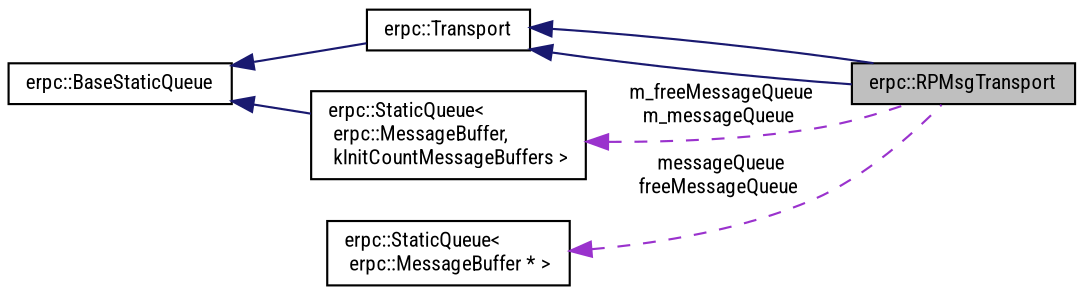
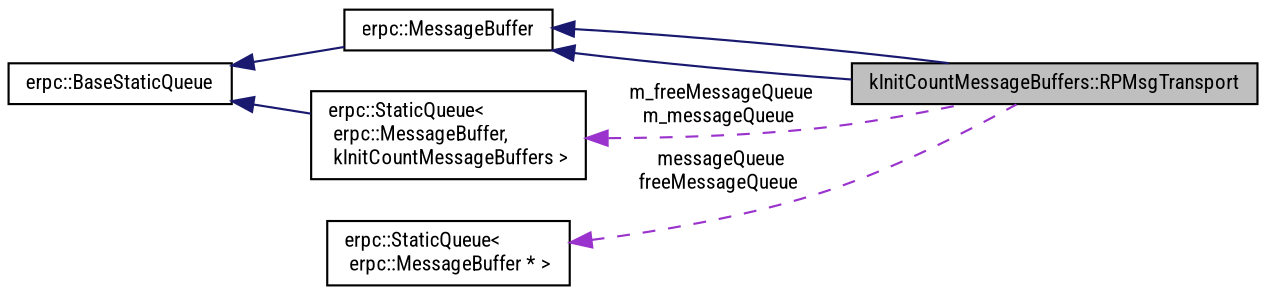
  digraph {
    fontname="Roboto Condensed"
    rankdir=LR
    node [color=black fillcolor=white fontname="Roboto Condensed" fontsize=10 shape=record style=filled]
    edge [color=midnightblue dir=back fontname="Roboto Condensed" fontsize=10 labelfontname=Helvetica labelfontsize=10 style=solid]
-   n1 [fillcolor=grey75 fontcolor=black height=0.2 label="erpc::RPMsgTransport" width=0.4]
-   n2 [height=0.2 label="erpc::Transport" width=0.4]
+   n1 [fillcolor=grey75 fontcolor=black height=0.2 label="kInitCountMessageBuffers::RPMsgTransport" width=0.4]
+   n2 [height=0.2 label="erpc::MessageBuffer" width=0.4]
    n3 [height=0.2 label="erpc::StaticQueue\<\l erpc::MessageBuffer * \>" width=0.4]
    n4 [height=0.2 label="erpc::BaseStaticQueue" width=0.4]
    n5 [height=0.2 label="erpc::StaticQueue\<\l erpc::MessageBuffer,\l kInitCountMessageBuffers \>" width=0.4]
    n2 -> n1
    n2 -> n1
    n3 -> n1 [color=darkorchid3 label=" messageQueue\nfreeMessageQueue" style=dashed]
    n4 -> n2
    n4 -> n5
    n5 -> n1 [color=darkorchid3 label=" m_freeMessageQueue\nm_messageQueue" style=dashed]
  }
